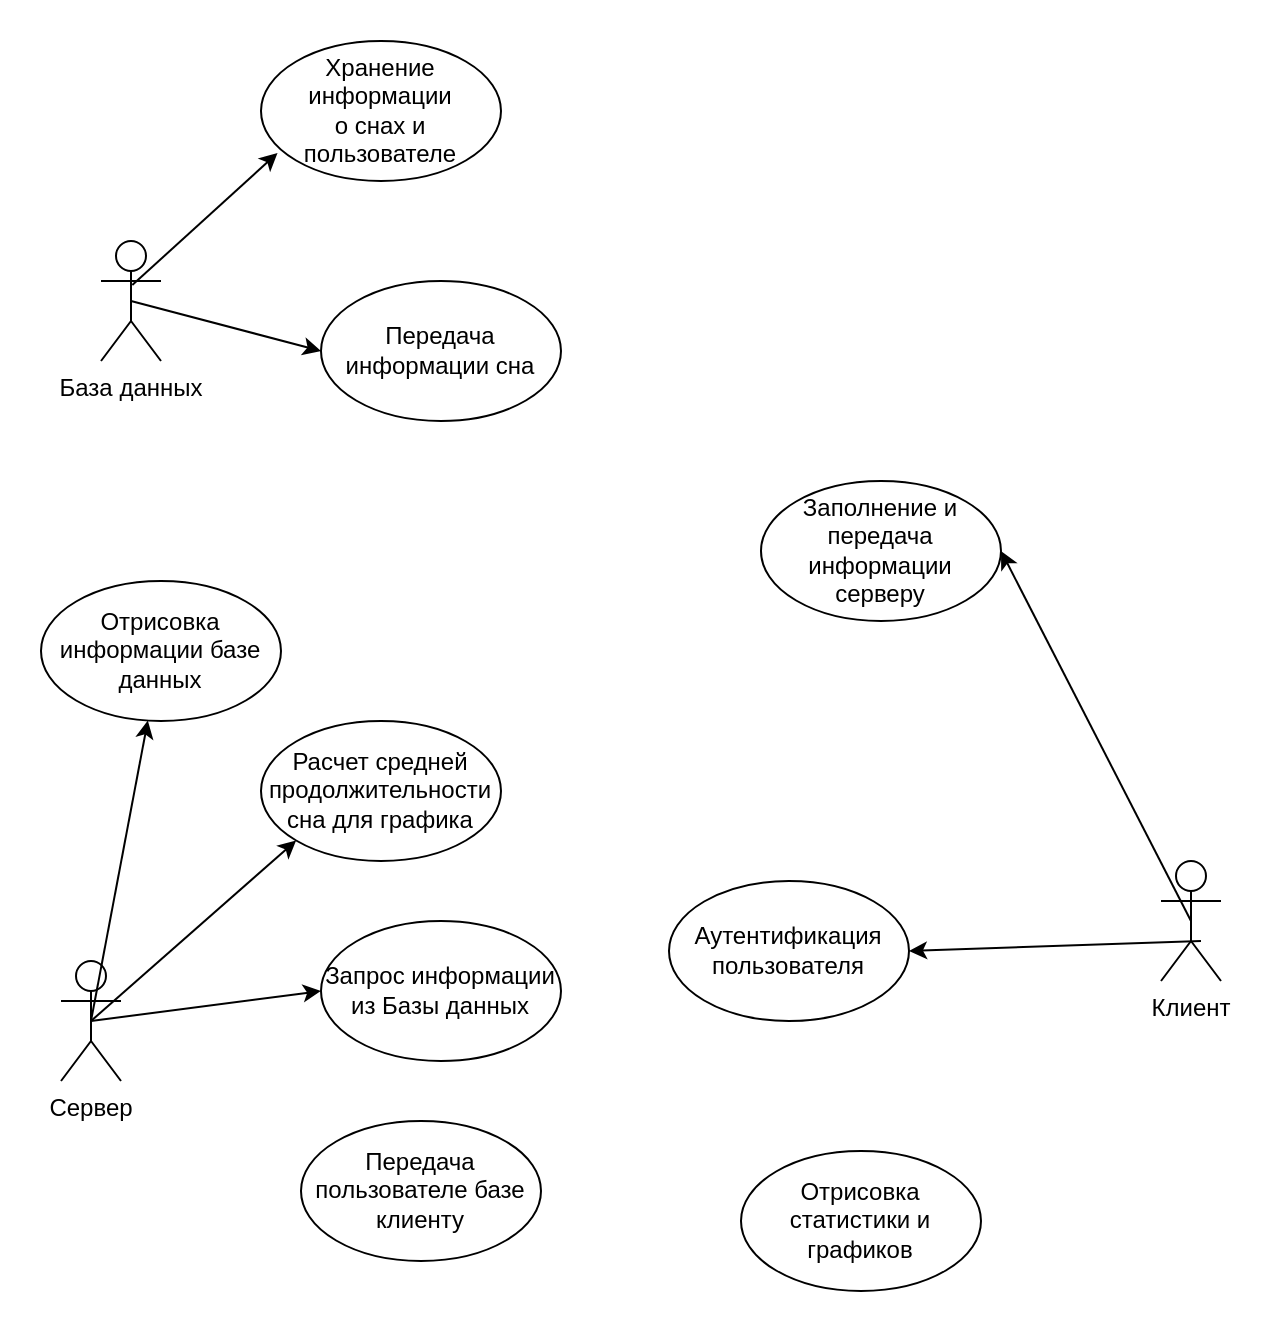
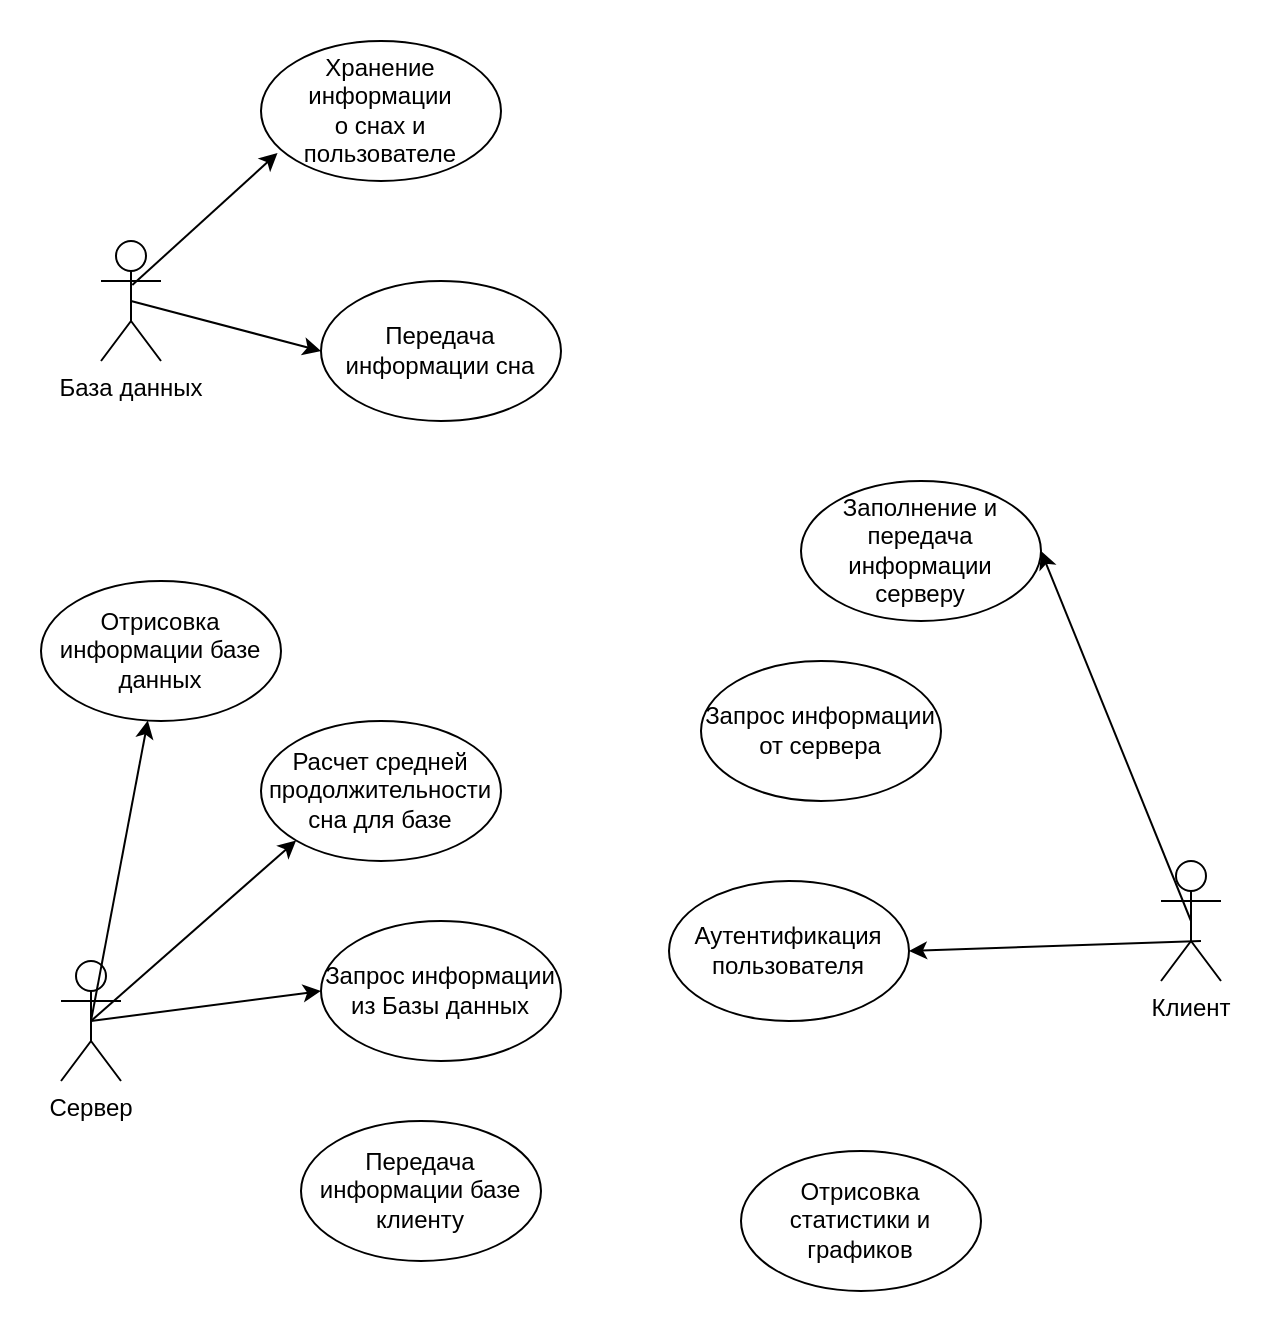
  <mxCell id="0" />
  <mxCell id="1" parent="0" />
  <mxCell id="2" value="База данных" style="shape=umlActor;verticalLabelPosition=bottom;verticalAlign=top;html=1;" vertex="1" parent="1"><mxGeometry x="50" y="120" width="30" height="60" as="geometry" /></mxCell>
  <mxCell id="3" value="Сервер" style="shape=umlActor;verticalLabelPosition=bottom;verticalAlign=top;html=1;" vertex="1" parent="1"><mxGeometry x="30" y="480" width="30" height="60" as="geometry" /></mxCell>
  <mxCell id="4" value="Клиент" style="shape=umlActor;verticalLabelPosition=bottom;verticalAlign=top;html=1;" vertex="1" parent="1"><mxGeometry x="580" y="430" width="30" height="60" as="geometry" /></mxCell>
  <mxCell id="5" value="Хранение информации&lt;div&gt;о снах и пользователе&lt;/div&gt;" style="ellipse;whiteSpace=wrap;html=1;" vertex="1" parent="1"><mxGeometry x="130" y="20" width="120" height="70" as="geometry" /></mxCell>
  <mxCell id="6" value="" style="endArrow=classic;html=1;rounded=0;exitX=0.522;exitY=0.367;exitDx=0;exitDy=0;exitPerimeter=0;entryX=0.069;entryY=0.8;entryDx=0;entryDy=0;entryPerimeter=0;" edge="1" parent="1" source="2" target="5"><mxGeometry width="50" height="50" relative="1" as="geometry"><mxPoint x="80" y="130" as="sourcePoint" /><mxPoint x="130" y="80" as="targetPoint" /></mxGeometry></mxCell>
  <mxCell id="7" value="Передача информации сна" style="ellipse;whiteSpace=wrap;html=1;" vertex="1" parent="1"><mxGeometry x="160" y="140" width="120" height="70" as="geometry" /></mxCell>
  <mxCell id="8" value="" style="endArrow=classic;html=1;rounded=0;exitX=0.5;exitY=0.5;exitDx=0;exitDy=0;exitPerimeter=0;entryX=0;entryY=0.5;entryDx=0;entryDy=0;" edge="1" parent="1" source="2" target="7"><mxGeometry width="50" height="50" relative="1" as="geometry"><mxPoint x="100" y="276" as="sourcePoint" /><mxPoint x="172" y="210" as="targetPoint" /></mxGeometry></mxCell>
  <mxCell id="9" value="Отрисовка информации базе данных" style="ellipse;whiteSpace=wrap;html=1;" vertex="1" parent="1"><mxGeometry x="20" y="290" width="120" height="70" as="geometry" /></mxCell>
- <mxCell id="10" value="Передача пользователе базе клиенту" style="ellipse;whiteSpace=wrap;html=1;" vertex="1" parent="1"><mxGeometry x="150" y="560" width="120" height="70" as="geometry" /></mxCell>
+ <mxCell id="10" value="Передача информации базе клиенту" style="ellipse;whiteSpace=wrap;html=1;" vertex="1" parent="1"><mxGeometry x="150" y="560" width="120" height="70" as="geometry" /></mxCell>
  <mxCell id="11" value="" style="endArrow=classic;html=1;rounded=0;exitX=0.5;exitY=0.5;exitDx=0;exitDy=0;exitPerimeter=0;" edge="1" parent="1" source="3" target="9"><mxGeometry width="50" height="50" relative="1" as="geometry"><mxPoint x="140" y="630" as="sourcePoint" /><mxPoint x="235" y="655" as="targetPoint" /></mxGeometry></mxCell>
- <mxCell id="12" value="Расчет средней продолжительности сна для графика" style="ellipse;whiteSpace=wrap;html=1;" vertex="1" parent="1"><mxGeometry x="130" y="360" width="120" height="70" as="geometry" /></mxCell>
+ <mxCell id="12" value="Расчет средней продолжительности сна для базе" style="ellipse;whiteSpace=wrap;html=1;" vertex="1" parent="1"><mxGeometry x="130" y="360" width="120" height="70" as="geometry" /></mxCell>
  <mxCell id="13" value="" style="endArrow=classic;html=1;rounded=0;exitX=0.5;exitY=0.5;exitDx=0;exitDy=0;exitPerimeter=0;entryX=0;entryY=1;entryDx=0;entryDy=0;" edge="1" parent="1" source="3" target="12"><mxGeometry width="50" height="50" relative="1" as="geometry"><mxPoint x="240" y="630" as="sourcePoint" /><mxPoint x="268" y="480" as="targetPoint" /></mxGeometry></mxCell>
  <mxCell id="14" value="" style="endArrow=classic;html=1;rounded=0;exitX=0.5;exitY=0.5;exitDx=0;exitDy=0;exitPerimeter=0;entryX=0;entryY=0.5;entryDx=0;entryDy=0;" edge="1" parent="1" source="3" target="15"><mxGeometry width="50" height="50" relative="1" as="geometry"><mxPoint x="320" y="640" as="sourcePoint" /><mxPoint x="348" y="490" as="targetPoint" /></mxGeometry></mxCell>
  <mxCell id="15" value="Запрос информации из Базы данных" style="ellipse;whiteSpace=wrap;html=1;" vertex="1" parent="1"><mxGeometry x="160" y="460" width="120" height="70" as="geometry" /></mxCell>
- <mxCell id="17" value="Заполнение и передача информации серверу" style="ellipse;whiteSpace=wrap;html=1;" vertex="1" parent="1"><mxGeometry x="380" y="240" width="120" height="70" as="geometry" /></mxCell>
+ <mxCell id="16" value="Запрос информации от сервера" style="ellipse;whiteSpace=wrap;html=1;" vertex="1" parent="1"><mxGeometry x="350" y="330" width="120" height="70" as="geometry" /></mxCell>
+ <mxCell id="17" value="Заполнение и передача информации серверу" style="ellipse;whiteSpace=wrap;html=1;" vertex="1" parent="1"><mxGeometry x="400" y="240" width="120" height="70" as="geometry" /></mxCell>
  <mxCell id="18" value="Отрисовка статистики и графиков" style="ellipse;whiteSpace=wrap;html=1;" vertex="1" parent="1"><mxGeometry x="370" y="575" width="120" height="70" as="geometry" /></mxCell>
  <mxCell id="19" value="" style="endArrow=classic;html=1;rounded=0;entryX=1;entryY=0.5;entryDx=0;entryDy=0;" edge="1" parent="1" target="21"><mxGeometry width="50" height="50" relative="1" as="geometry"><mxPoint x="600" y="470" as="sourcePoint" /><mxPoint x="635" y="625" as="targetPoint" /></mxGeometry></mxCell>
  <mxCell id="20" value="" style="endArrow=classic;html=1;rounded=0;exitX=0.5;exitY=0.5;exitDx=0;exitDy=0;exitPerimeter=0;entryX=1;entryY=0.5;entryDx=0;entryDy=0;" edge="1" parent="1" source="4" target="17"><mxGeometry width="50" height="50" relative="1" as="geometry"><mxPoint x="550" y="540" as="sourcePoint" /><mxPoint x="645" y="565" as="targetPoint" /></mxGeometry></mxCell>
  <mxCell id="21" value="Аутентификация пользователя" style="ellipse;whiteSpace=wrap;html=1;" vertex="1" parent="1"><mxGeometry x="334" y="440" width="120" height="70" as="geometry" /></mxCell>
